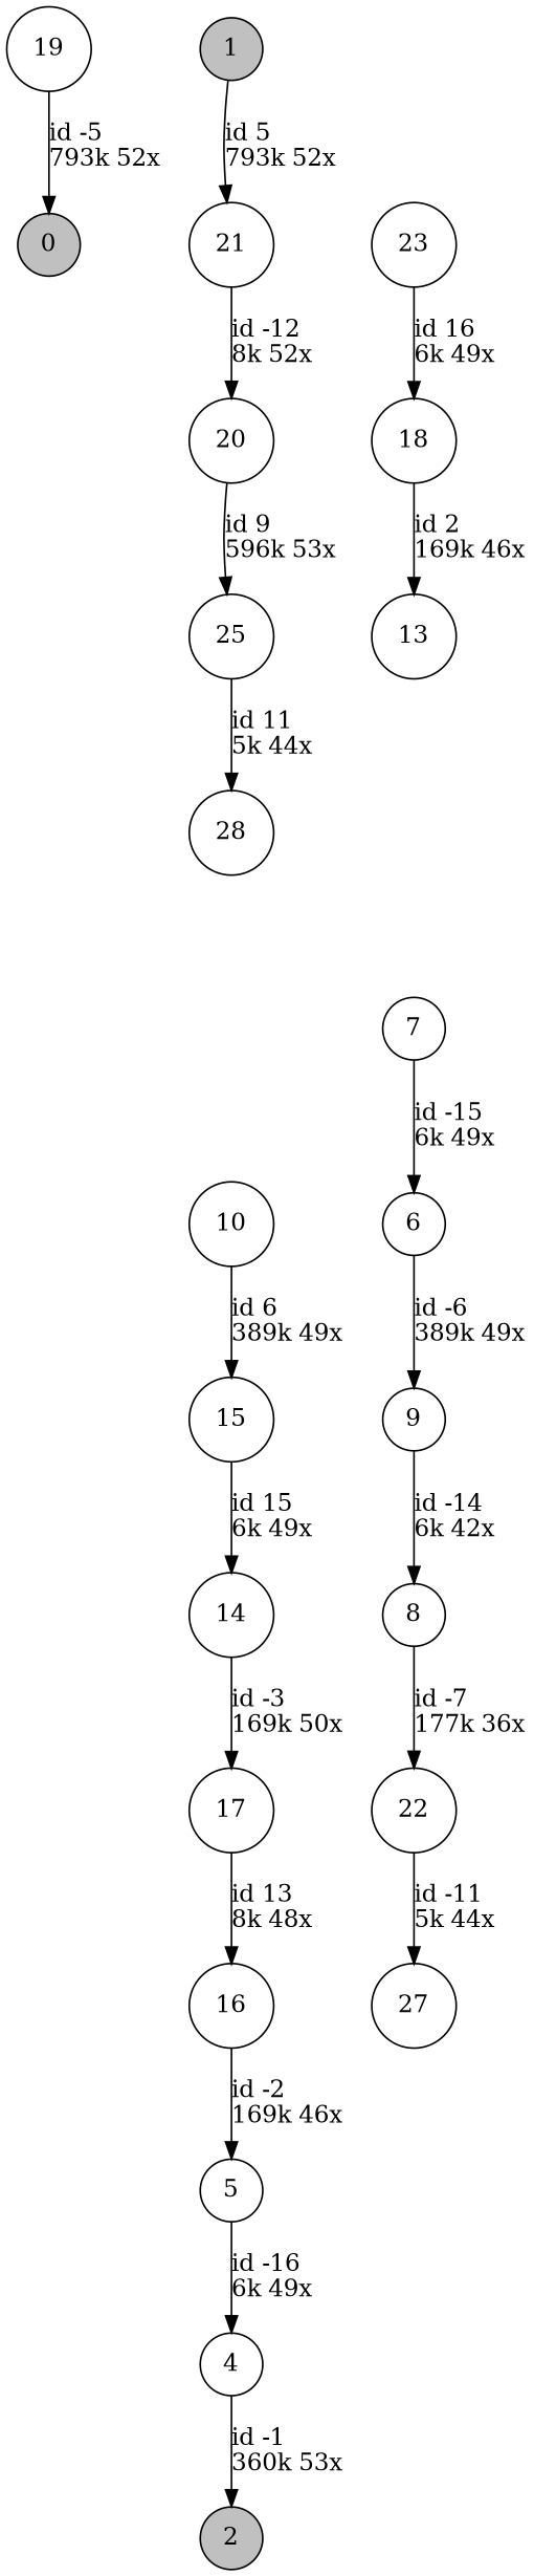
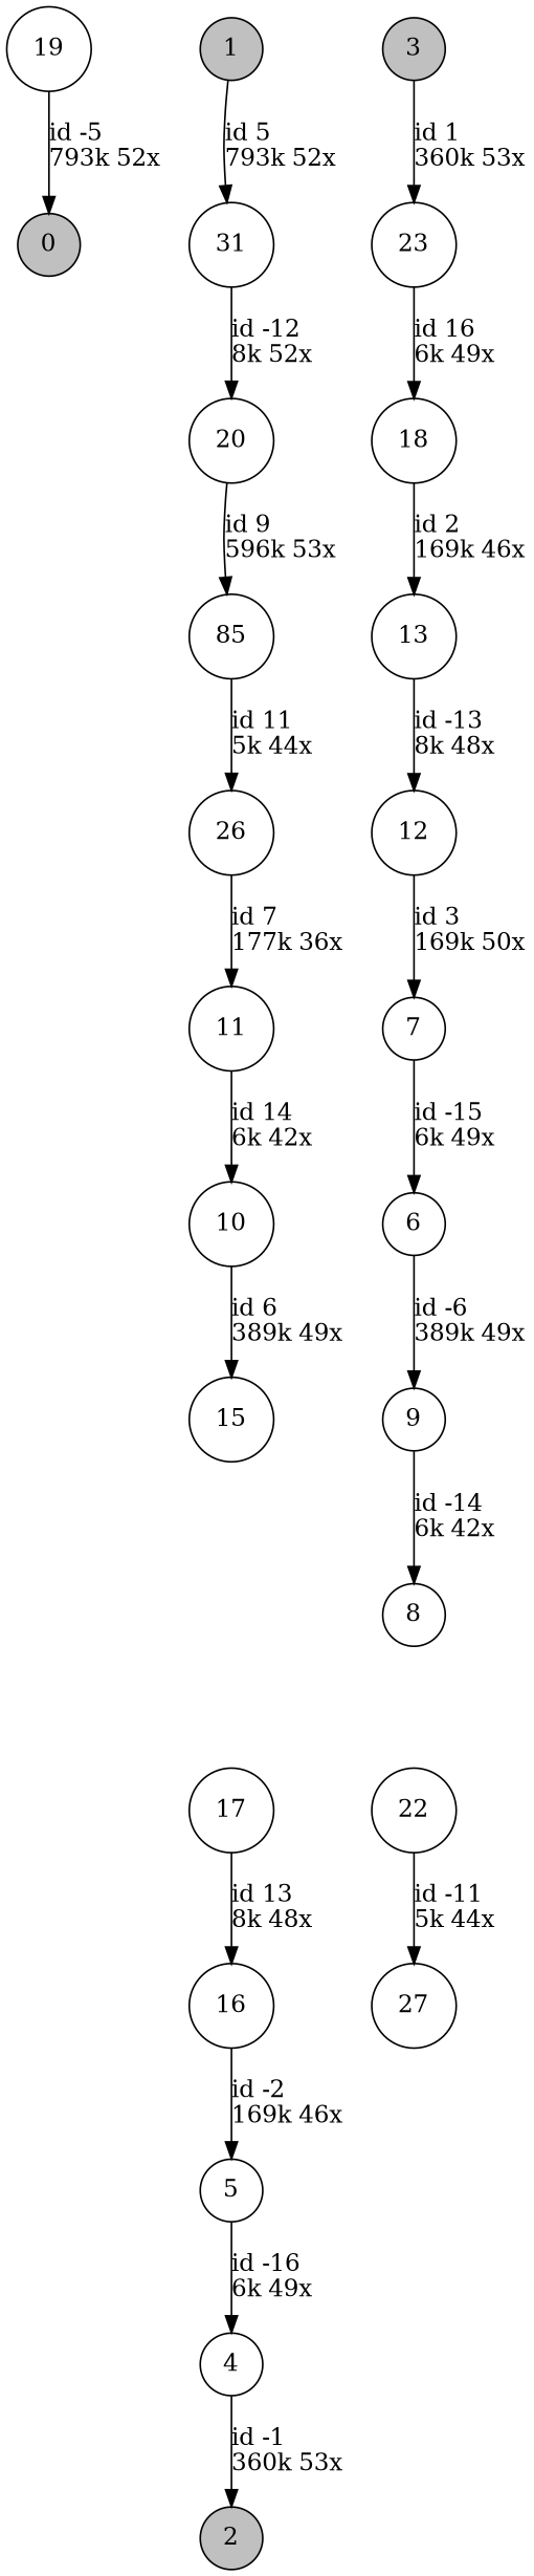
  digraph {
    nodesep=0.5
    node [shape=circle]
    edge [color=black]
    0 [fillcolor=grey height=0.3 style=filled]
    1 [fillcolor=grey height=0.3 style=filled]
-   21 [height=0.3]
+   21 [height=0.3 label=31]
    20 [height=0.3]
    2 [fillcolor=grey height=0.3 style=filled]
+   3 [fillcolor=grey height=0.3 style=filled]
    23 [height=0.3]
    18 [height=0.3]
    5 [height=0.3]
    4 [height=0.3]
    7 [height=0.3]
    6 [height=0.3]
    9 [height=0.3]
    8 [height=0.3]
    22 [height=0.3]
    27 [height=0.3]
+   11 [height=0.3]
    10 [height=0.3]
    15 [height=0.3]
-   14 [height=0.3]
    13 [height=0.3]
+   12 [height=0.3]
    17 [height=0.3]
    16 [height=0.3]
    19 [height=0.3]
-   25 [height=0.3]
-   26 [height=0.3 label=28]
+   25 [height=0.3 label=85]
+   26 [height=0.3]
    1 -> 21 [label="id 5\l793k 52x"]
    21 -> 20 [label="id -12\l8k 52x"]
    20 -> 25 [label="id 9\l596k 53x"]
+   3 -> 23 [label="id 1\l360k 53x"]
    23 -> 18 [label="id 16\l6k 49x"]
    18 -> 13 [label="id 2\l169k 46x"]
    5 -> 4 [label="id -16\l6k 49x"]
    4 -> 2 [label="id -1\l360k 53x"]
    7 -> 6 [label="id -15\l6k 49x"]
    6 -> 9 [label="id -6\l389k 49x"]
    9 -> 8 [label="id -14\l6k 42x"]
-   8 -> 22 [label="id -7\l177k 36x"]
    22 -> 27 [label="id -11\l5k 44x"]
+   11 -> 10 [label="id 14\l6k 42x"]
    10 -> 15 [label="id 6\l389k 49x"]
-   15 -> 14 [label="id 15\l6k 49x"]
-   14 -> 17 [label="id -3\l169k 50x"]
+   13 -> 12 [label="id -13\l8k 48x"]
+   12 -> 7 [label="id 3\l169k 50x"]
    17 -> 16 [label="id 13\l8k 48x"]
    16 -> 5 [label="id -2\l169k 46x"]
    19 -> 0 [label="id -5\l793k 52x"]
    25 -> 26 [label="id 11\l5k 44x"]
+   26 -> 11 [label="id 7\l177k 36x"]
  }
